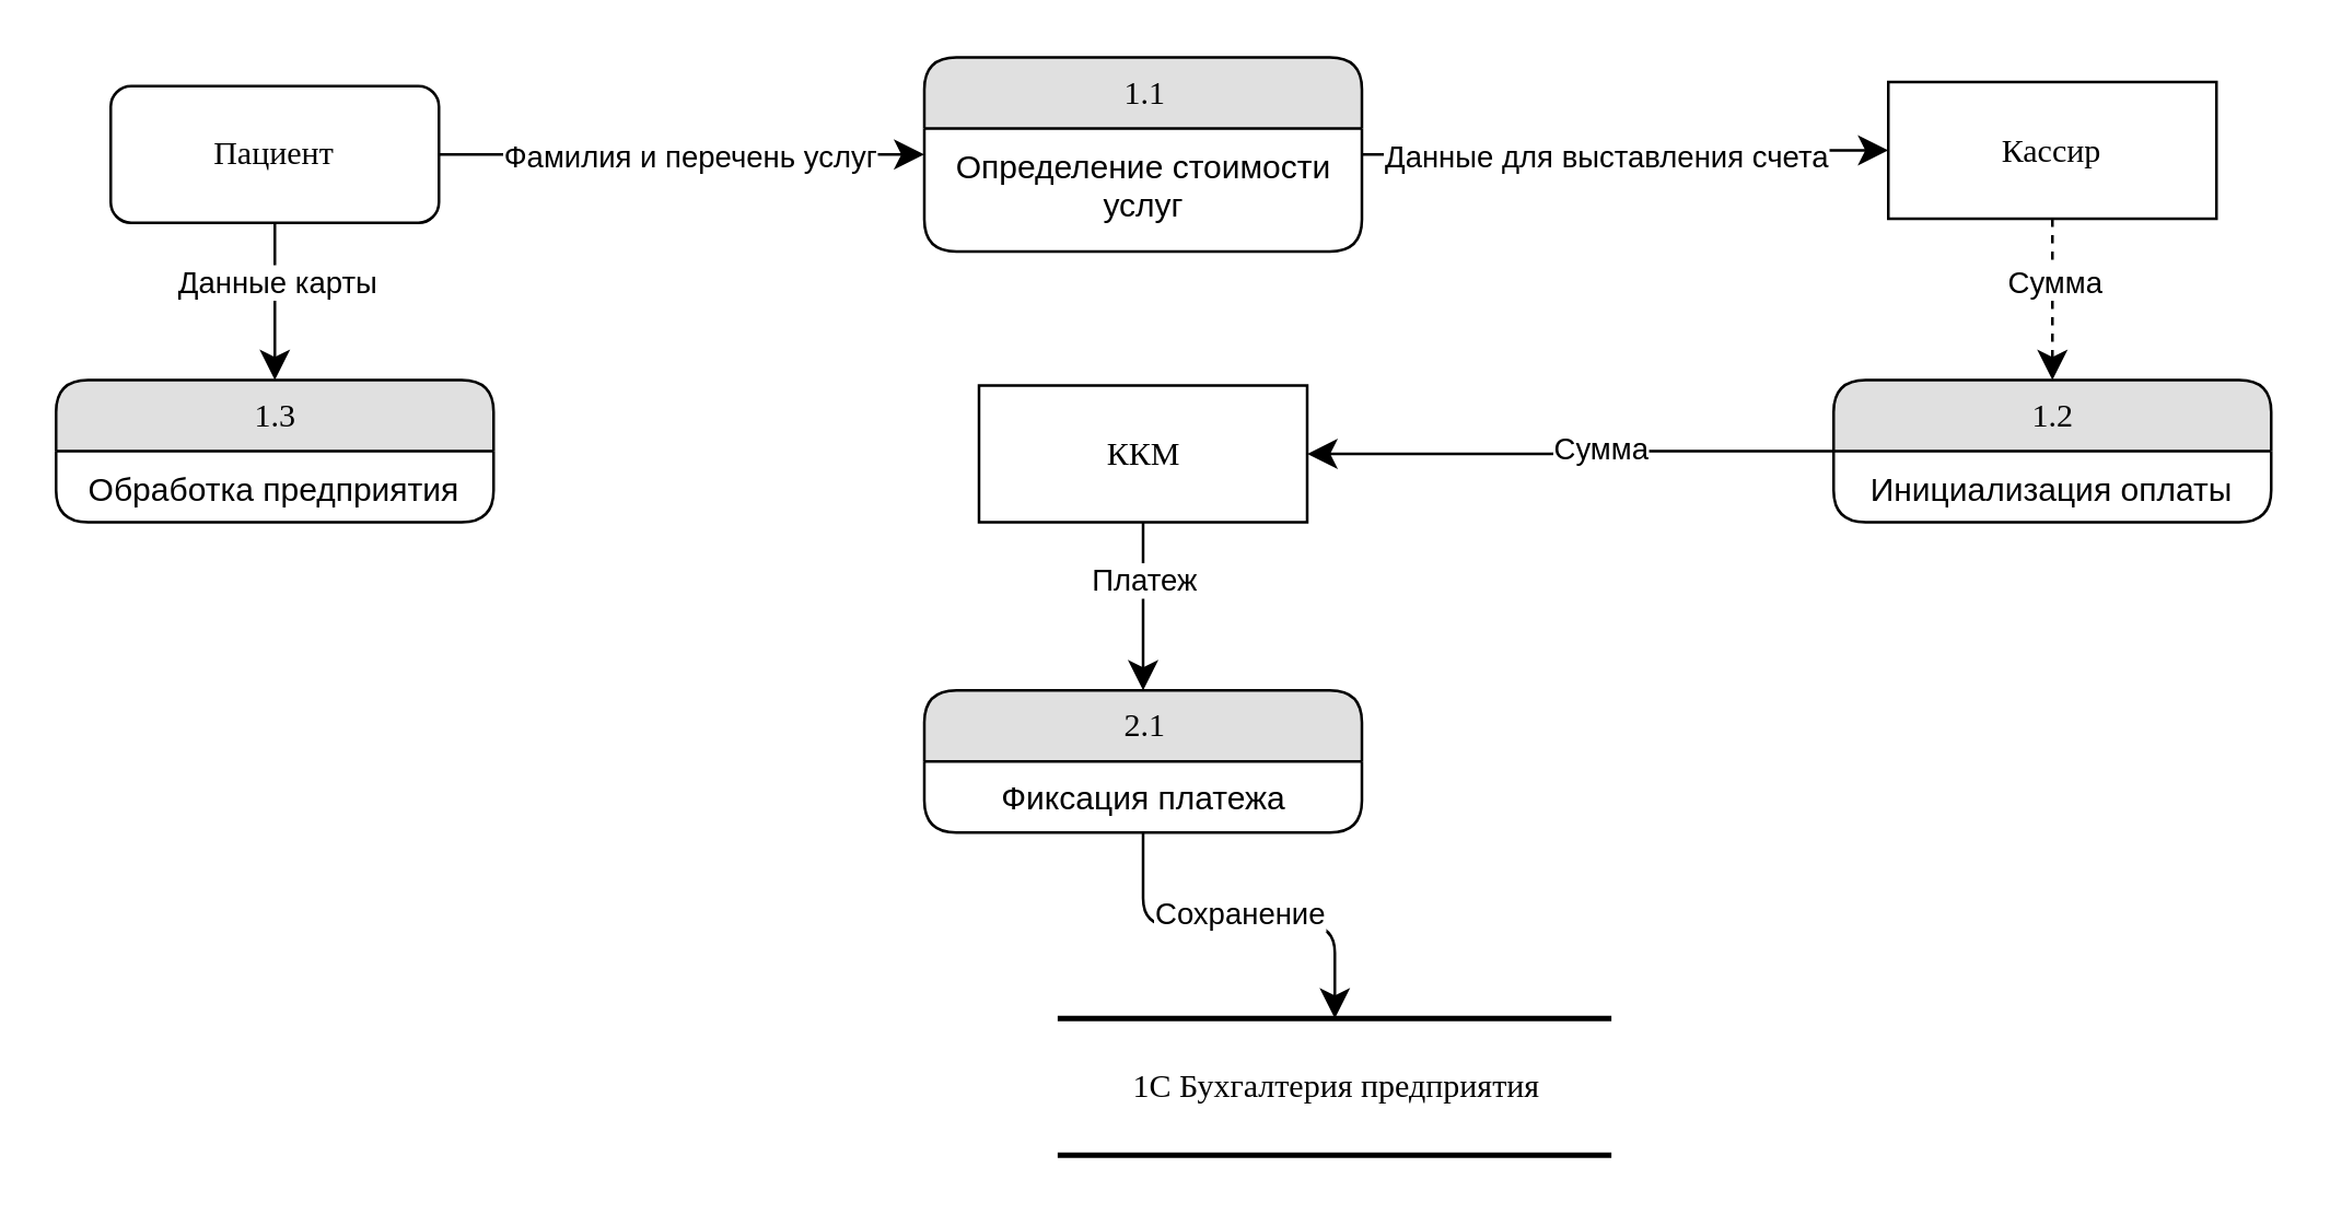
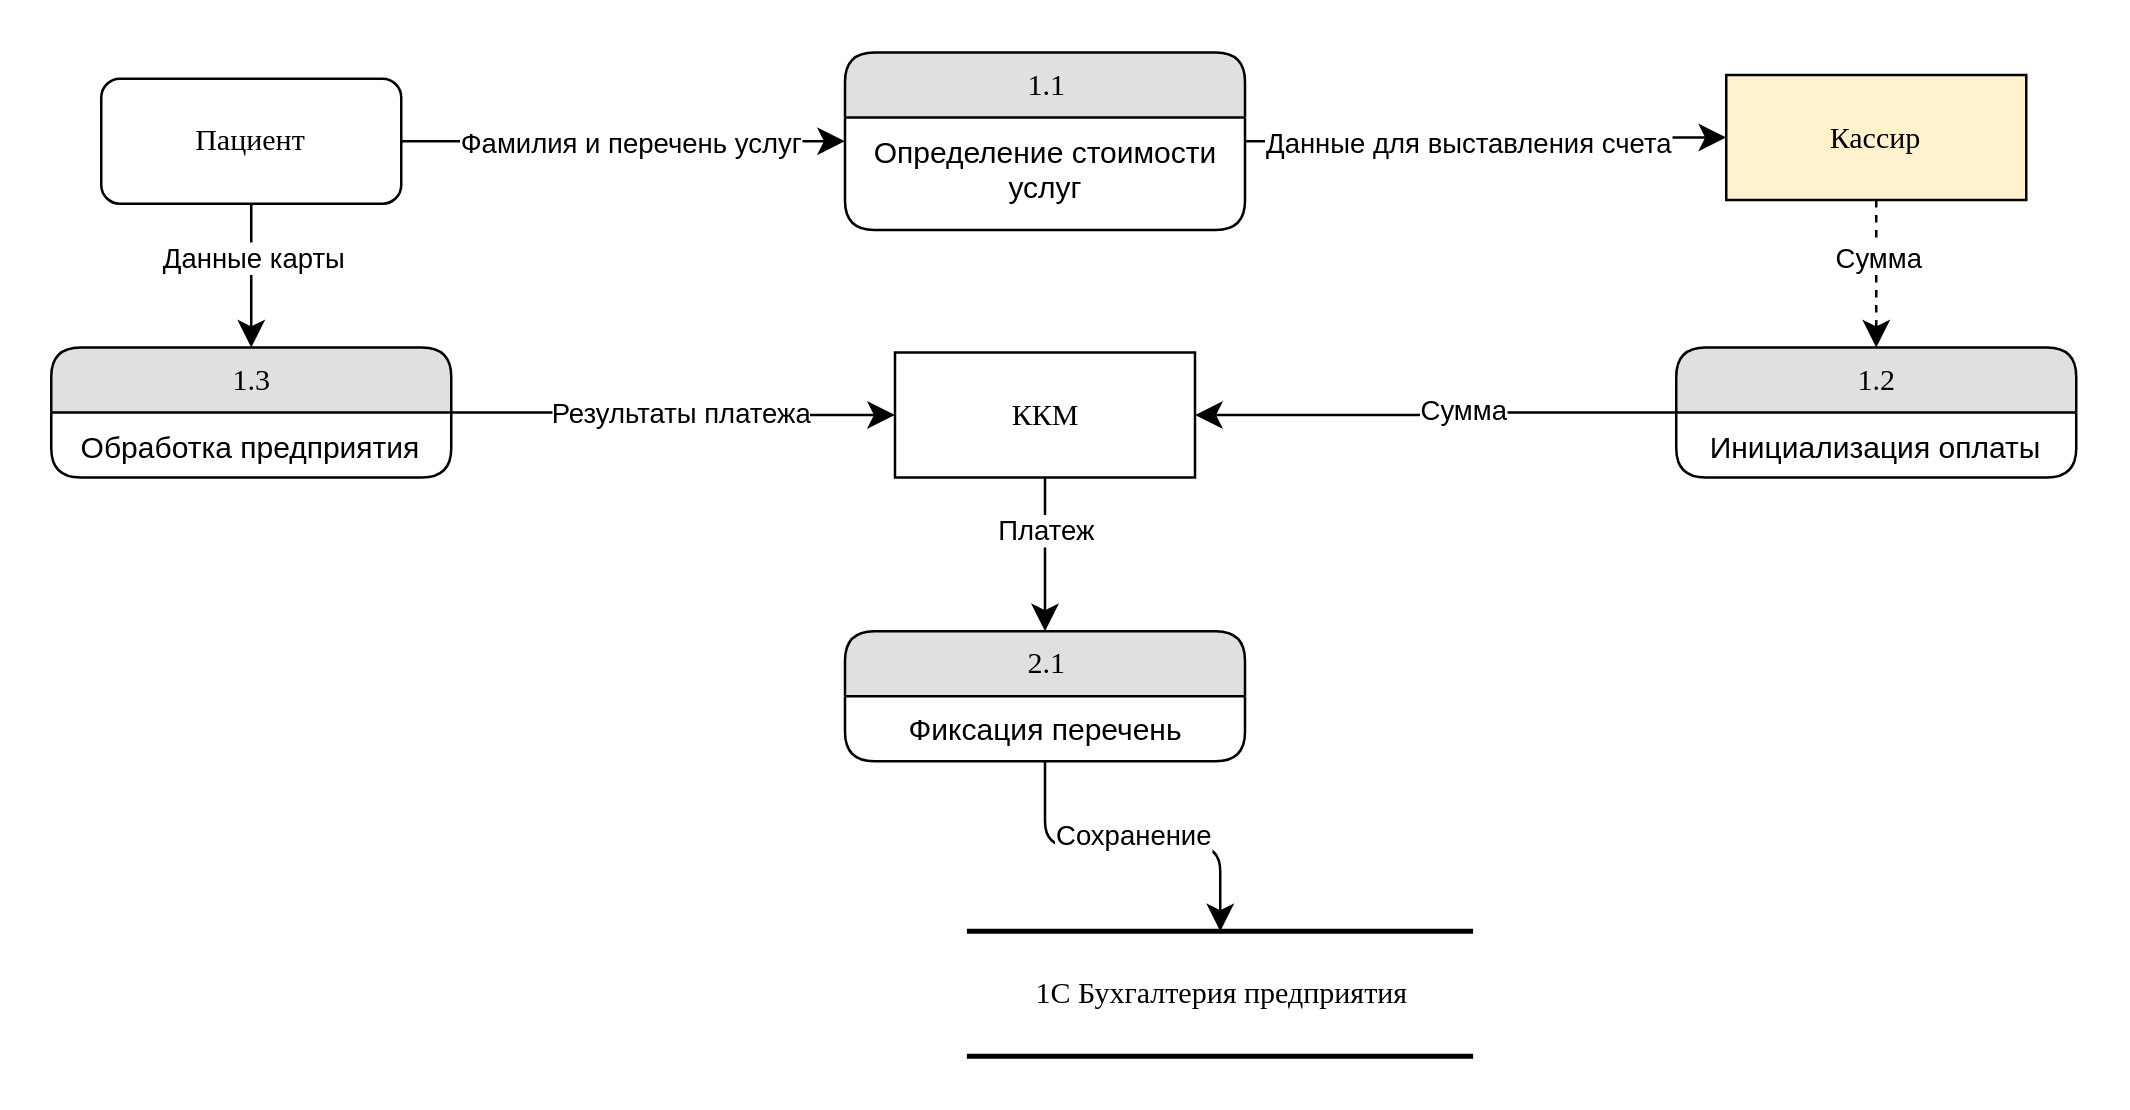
  <mxCell id="0" />
  <mxCell id="1" parent="0" />
  <mxCell id="2" value="1C Бухгалтерия предприятия" style="html=1;rounded=0;shadow=0;comic=0;labelBackgroundColor=none;strokeWidth=2;fontFamily=Verdana;fontSize=12;align=center;shape=mxgraph.ios7ui.horLines;" parent="1" vertex="1"><mxGeometry x="386.25" y="372" width="202.5" height="50" as="geometry" /></mxCell>
- <mxCell id="3" value="Кассир" style="whiteSpace=wrap;html=1;rounded=0;shadow=0;comic=0;labelBackgroundColor=none;strokeWidth=1;fontFamily=Verdana;fontSize=12;align=center;" parent="1" vertex="1"><mxGeometry x="690" y="29.5" width="120" height="50" as="geometry" /></mxCell>
+ <mxCell id="3" value="Кассир" style="whiteSpace=wrap;html=1;rounded=0;shadow=0;comic=0;labelBackgroundColor=none;strokeWidth=1;fontFamily=Verdana;fontSize=12;align=center;fillColor=#fff2cc;" parent="1" vertex="1"><mxGeometry x="690" y="29.5" width="120" height="50" as="geometry" /></mxCell>
  <mxCell id="4" style="edgeStyle=none;html=1;labelBackgroundColor=none;startFill=0;startSize=8;endFill=1;endSize=8;fontFamily=Verdana;fontSize=12;" parent="1" source="6" target="9" edge="1"><mxGeometry relative="1" as="geometry" /></mxCell>
  <mxCell id="5" value="Фамилия и перечень услуг" style="edgeLabel;html=1;align=center;verticalAlign=middle;resizable=0;points=[];" parent="4" vertex="1" connectable="0"><mxGeometry x="0.216" y="2" relative="1" as="geometry"><mxPoint x="-17" y="2" as="offset" /></mxGeometry></mxCell>
  <mxCell id="6" value="Пациент" style="whiteSpace=wrap;html=1;shadow=0;comic=0;labelBackgroundColor=none;strokeWidth=1;fontFamily=Verdana;fontSize=12;align=center;rounded=1;" parent="1" vertex="1"><mxGeometry x="40" y="31" width="120" height="50" as="geometry" /></mxCell>
  <mxCell id="7" style="edgeStyle=orthogonalEdgeStyle;html=1;labelBackgroundColor=none;startFill=0;startSize=8;endFill=1;endSize=8;fontFamily=Verdana;fontSize=12;entryX=0;entryY=0.5;entryDx=0;entryDy=0;" parent="1" source="9" target="3" edge="1"><mxGeometry relative="1" as="geometry" /></mxCell>
  <mxCell id="8" value="Данные для выставления счета" style="edgeLabel;html=1;align=center;verticalAlign=middle;resizable=0;points=[];" parent="7" vertex="1" connectable="0"><mxGeometry x="-0.142" y="1" relative="1" as="geometry"><mxPoint x="6" y="1" as="offset" /></mxGeometry></mxCell>
  <mxCell id="9" value="1.1" style="swimlane;html=1;fontStyle=0;childLayout=stackLayout;horizontal=1;startSize=26;fillColor=#e0e0e0;horizontalStack=0;resizeParent=1;resizeLast=0;collapsible=1;marginBottom=0;swimlaneFillColor=#ffffff;align=center;rounded=1;shadow=0;comic=0;labelBackgroundColor=none;strokeWidth=1;fontFamily=Verdana;fontSize=12" parent="1" vertex="1"><mxGeometry x="337.5" y="20.5" width="160" height="71" as="geometry"><mxRectangle x="430" y="54" width="60" height="30" as="alternateBounds" /></mxGeometry></mxCell>
  <mxCell id="10" value="Определение стоимости услуг" style="text;html=1;strokeColor=none;fillColor=none;spacingLeft=4;spacingRight=4;whiteSpace=wrap;overflow=hidden;rotatable=0;points=[[0,0.5],[1,0.5]];portConstraint=eastwest;align=center;" parent="9" vertex="1"><mxGeometry y="26" width="160" height="44" as="geometry" /></mxCell>
  <mxCell id="11" value="1.2" style="swimlane;html=1;fontStyle=0;childLayout=stackLayout;horizontal=1;startSize=26;fillColor=#e0e0e0;horizontalStack=0;resizeParent=1;resizeLast=0;collapsible=1;marginBottom=0;swimlaneFillColor=#ffffff;align=center;rounded=1;shadow=0;comic=0;labelBackgroundColor=none;strokeWidth=1;fontFamily=Verdana;fontSize=12" parent="1" vertex="1"><mxGeometry x="670" y="138.5" width="160" height="52" as="geometry" /></mxCell>
  <mxCell id="12" value="Инициализация оплаты" style="text;html=1;strokeColor=none;fillColor=none;spacingLeft=4;spacingRight=4;whiteSpace=wrap;overflow=hidden;rotatable=0;points=[[0,0.5],[1,0.5]];portConstraint=eastwest;align=center;" parent="11" vertex="1"><mxGeometry y="26" width="160" height="26" as="geometry" /></mxCell>
  <mxCell id="13" style="html=1;labelBackgroundColor=none;startFill=0;startSize=8;endFill=1;endSize=8;fontFamily=Verdana;fontSize=12;entryX=1;entryY=0.5;entryDx=0;entryDy=0;edgeStyle=orthogonalEdgeStyle;" parent="1" source="11" target="17" edge="1"><mxGeometry relative="1" as="geometry"><mxPoint x="565" y="151" as="sourcePoint" /><mxPoint x="260" y="282" as="targetPoint" /></mxGeometry></mxCell>
  <mxCell id="14" value="Сумма" style="edgeLabel;html=1;align=center;verticalAlign=middle;resizable=0;points=[];" parent="13" vertex="1" connectable="0"><mxGeometry x="-0.051" y="-3" relative="1" as="geometry"><mxPoint x="6" y="2" as="offset" /></mxGeometry></mxCell>
  <mxCell id="15" style="html=1;labelBackgroundColor=none;startFill=0;startSize=8;endFill=1;endSize=8;fontFamily=Verdana;fontSize=12;exitX=0.5;exitY=1;exitDx=0;exitDy=0;edgeStyle=orthogonalEdgeStyle;entryX=0.5;entryY=0;entryDx=0;entryDy=0;dashed=1;" parent="1" source="3" target="11" edge="1"><mxGeometry relative="1" as="geometry"><mxPoint x="850" y="172" as="sourcePoint" /><mxPoint x="810" y="192" as="targetPoint" /></mxGeometry></mxCell>
  <mxCell id="16" value="Сумма" style="edgeLabel;html=1;align=center;verticalAlign=middle;resizable=0;points=[];" parent="15" vertex="1" connectable="0"><mxGeometry x="-0.051" y="-3" relative="1" as="geometry"><mxPoint x="3" y="-5" as="offset" /></mxGeometry></mxCell>
  <mxCell id="17" value="ККМ" style="whiteSpace=wrap;html=1;rounded=0;shadow=0;comic=0;labelBackgroundColor=none;strokeWidth=1;fontFamily=Verdana;fontSize=12;align=center;" vertex="1" parent="1"><mxGeometry x="357.5" y="140.5" width="120" height="50" as="geometry" /></mxCell>
  <mxCell id="18" style="edgeStyle=orthogonalEdgeStyle;html=1;labelBackgroundColor=none;startFill=0;startSize=8;endFill=1;endSize=8;fontFamily=Verdana;fontSize=12;exitX=0.5;exitY=1;exitDx=0;exitDy=0;entryX=0.5;entryY=0;entryDx=0;entryDy=0;" edge="1" parent="1" source="6" target="20"><mxGeometry relative="1" as="geometry"><mxPoint x="50" y="53" as="sourcePoint" /><mxPoint x="0" y="162" as="targetPoint" /></mxGeometry></mxCell>
  <mxCell id="19" value="Данные карты" style="edgeLabel;html=1;align=center;verticalAlign=middle;resizable=0;points=[];" vertex="1" connectable="0" parent="18"><mxGeometry x="0.216" y="2" relative="1" as="geometry"><mxPoint x="-2" y="-14" as="offset" /></mxGeometry></mxCell>
  <mxCell id="20" value="1.3" style="swimlane;html=1;fontStyle=0;childLayout=stackLayout;horizontal=1;startSize=26;fillColor=#e0e0e0;horizontalStack=0;resizeParent=1;resizeLast=0;collapsible=1;marginBottom=0;swimlaneFillColor=#ffffff;align=center;rounded=1;shadow=0;comic=0;labelBackgroundColor=none;strokeWidth=1;fontFamily=Verdana;fontSize=12" vertex="1" parent="1"><mxGeometry x="20" y="138.5" width="160" height="52" as="geometry" /></mxCell>
  <mxCell id="21" value="Обработка предприятия" style="text;html=1;strokeColor=none;fillColor=none;spacingLeft=4;spacingRight=4;whiteSpace=wrap;overflow=hidden;rotatable=0;points=[[0,0.5],[1,0.5]];portConstraint=eastwest;align=center;" vertex="1" parent="20"><mxGeometry y="26" width="160" height="26" as="geometry" /></mxCell>
+ <mxCell id="22" style="html=1;labelBackgroundColor=none;startFill=0;startSize=8;endFill=1;endSize=8;fontFamily=Verdana;fontSize=12;entryX=0;entryY=0.5;entryDx=0;entryDy=0;edgeStyle=orthogonalEdgeStyle;" edge="1" parent="1" source="20" target="17"><mxGeometry relative="1" as="geometry"><mxPoint x="582" y="163" as="sourcePoint" /><mxPoint x="500" y="162" as="targetPoint" /></mxGeometry></mxCell>
+ <mxCell id="23" value="Результаты платежа" style="edgeLabel;html=1;align=center;verticalAlign=middle;resizable=0;points=[];" vertex="1" connectable="0" parent="22"><mxGeometry x="-0.051" y="-3" relative="1" as="geometry"><mxPoint x="6" y="-3" as="offset" /></mxGeometry></mxCell>
  <mxCell id="24" style="html=1;labelBackgroundColor=none;startFill=0;startSize=8;endFill=1;endSize=8;fontFamily=Verdana;fontSize=12;edgeStyle=orthogonalEdgeStyle;exitX=0.5;exitY=1;exitDx=0;exitDy=0;entryX=0.5;entryY=0;entryDx=0;entryDy=0;" edge="1" parent="1" source="17" target="26"><mxGeometry relative="1" as="geometry"><mxPoint x="602" y="242" as="sourcePoint" /><mxPoint x="418" y="252" as="targetPoint" /></mxGeometry></mxCell>
  <mxCell id="25" value="Платеж" style="edgeLabel;html=1;align=center;verticalAlign=middle;resizable=0;points=[];" vertex="1" connectable="0" parent="24"><mxGeometry x="-0.051" y="-3" relative="1" as="geometry"><mxPoint x="3" y="-8" as="offset" /></mxGeometry></mxCell>
  <mxCell id="26" value="2.1" style="swimlane;html=1;fontStyle=0;childLayout=stackLayout;horizontal=1;startSize=26;fillColor=#e0e0e0;horizontalStack=0;resizeParent=1;resizeLast=0;collapsible=1;marginBottom=0;swimlaneFillColor=#ffffff;align=center;rounded=1;shadow=0;comic=0;labelBackgroundColor=none;strokeWidth=1;fontFamily=Verdana;fontSize=12" vertex="1" parent="1"><mxGeometry x="337.5" y="252" width="160" height="52" as="geometry" /></mxCell>
- <mxCell id="27" value="Фиксация платежа" style="text;html=1;strokeColor=none;fillColor=none;spacingLeft=4;spacingRight=4;whiteSpace=wrap;overflow=hidden;rotatable=0;points=[[0,0.5],[1,0.5]];portConstraint=eastwest;align=center;" vertex="1" parent="26"><mxGeometry y="26" width="160" height="26" as="geometry" /></mxCell>
+ <mxCell id="27" value="Фиксация перечень" style="text;html=1;strokeColor=none;fillColor=none;spacingLeft=4;spacingRight=4;whiteSpace=wrap;overflow=hidden;rotatable=0;points=[[0,0.5],[1,0.5]];portConstraint=eastwest;align=center;" vertex="1" parent="26"><mxGeometry y="26" width="160" height="26" as="geometry" /></mxCell>
  <mxCell id="28" style="html=1;labelBackgroundColor=none;startFill=0;startSize=8;endFill=1;endSize=8;fontFamily=Verdana;fontSize=12;edgeStyle=orthogonalEdgeStyle;" edge="1" parent="1" source="26" target="2"><mxGeometry relative="1" as="geometry"><mxPoint x="370" y="343" as="sourcePoint" /><mxPoint x="410" y="283" as="targetPoint" /></mxGeometry></mxCell>
  <mxCell id="29" value="Сохранение" style="edgeLabel;html=1;align=center;verticalAlign=middle;resizable=0;points=[];" vertex="1" connectable="0" parent="28"><mxGeometry x="-0.051" y="-3" relative="1" as="geometry"><mxPoint x="3" y="-8" as="offset" /></mxGeometry></mxCell>
